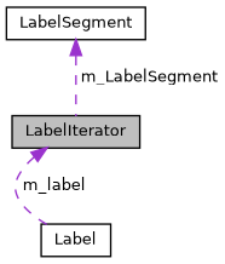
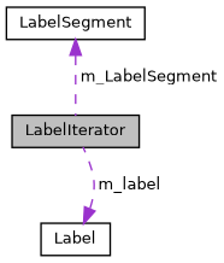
  digraph {
    node [color=black fillcolor=white fontname=Helvetica fontsize=10 shape=record style=filled]
    edge [color=darkorchid3 dir=back fontname=Helvetica fontsize=10 labelfontname=Helvetica labelfontsize=10 style=dashed]
    n1 [fillcolor=grey75 fontcolor=black height=0.2 label=LabelIterator width=0.4]
    n2 [height=0.2 label=Label width=0.4]
    n3 [height=0.2 label=LabelSegment width=0.4]
-   n1 -> n2 [label=" m_label"]
+   n2 -> n1 [label=" m_label"]
    n3 -> n1 [label=" m_LabelSegment"]
  }
